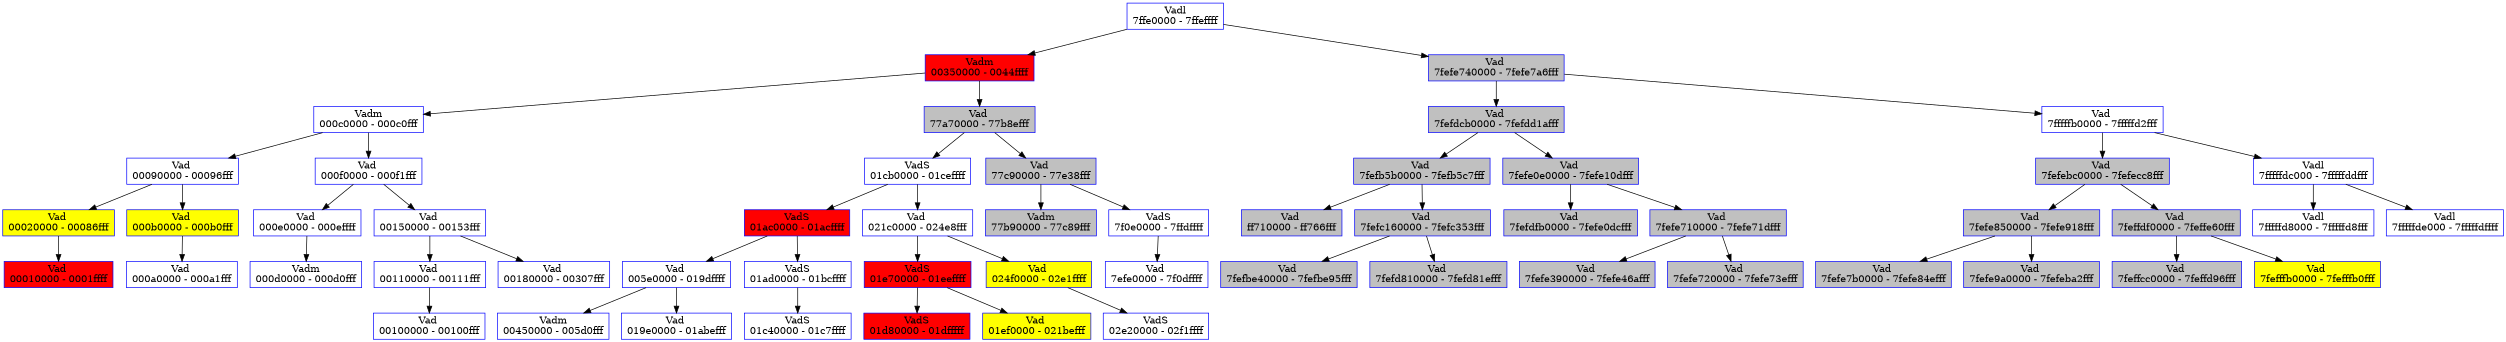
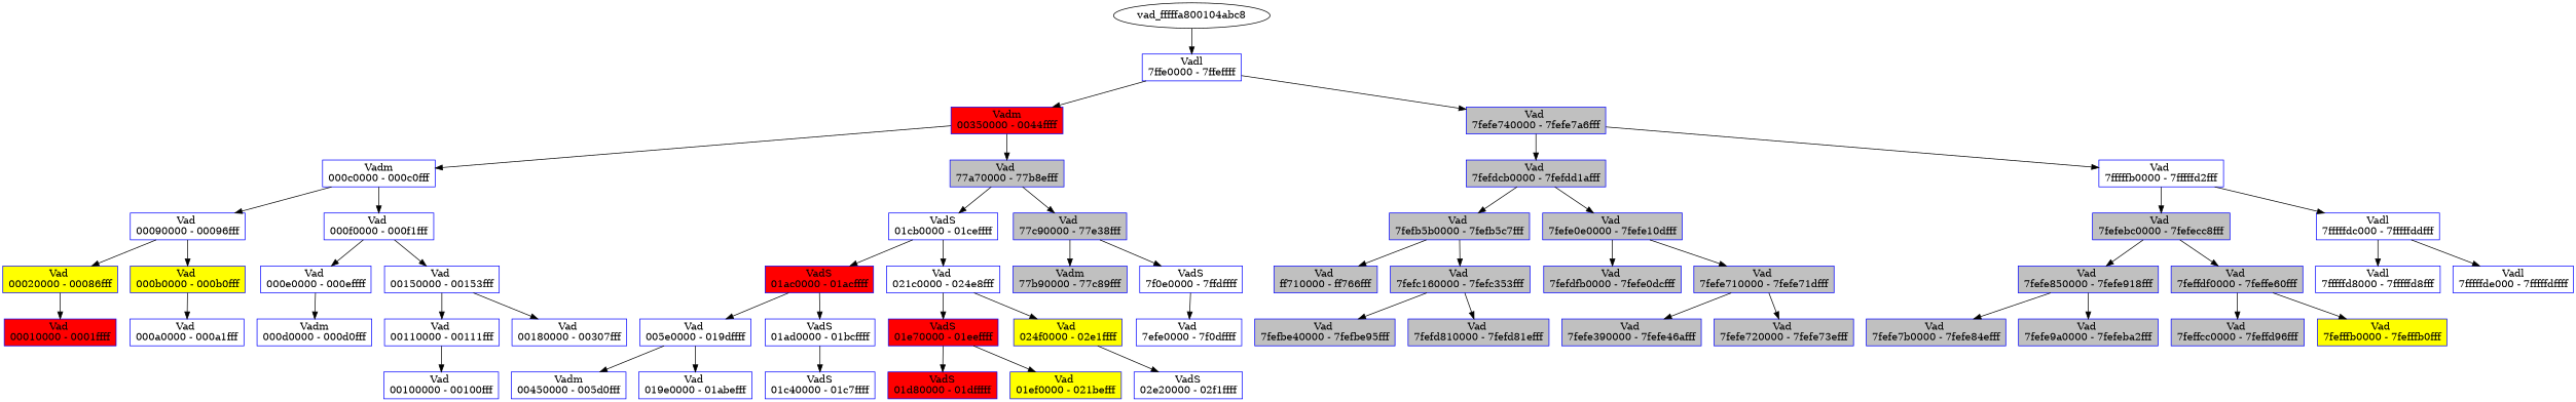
  digraph {
    rankdir=TB
    node [color=blue fillcolor=white shape=record style=filled]
    n1 [label="{ Vadl\n7ffe0000 - 7ffeffff }"]
+   vad_fffffa800104abc8 [color="" fillcolor="" shape="" style=""]
    n3 [fillcolor=red label="{ Vadm\n00350000 - 0044ffff }"]
    n4 [fillcolor=gray label="{ Vad \n7fefe740000 - 7fefe7a6fff }"]
    n5 [label="{ Vadm\n000c0000 - 000c0fff }"]
    n6 [fillcolor=gray label="{ Vad \n77a70000 - 77b8efff }"]
    n7 [label="{ Vad \n00090000 - 00096fff }"]
    n8 [label="{ Vad \n000f0000 - 000f1fff }"]
    n9 [fillcolor=yellow label="{ Vad \n00020000 - 00086fff }"]
    n10 [fillcolor=yellow label="{ Vad \n000b0000 - 000b0fff }"]
    n11 [fillcolor=red label="{ Vad \n00010000 - 0001ffff }"]
    n12 [label="{ Vad \n000a0000 - 000a1fff }"]
    n13 [label="{ Vad \n000e0000 - 000effff }"]
    n14 [label="{ Vad \n00150000 - 00153fff }"]
    n15 [label="{ Vadm\n000d0000 - 000d0fff }"]
    n16 [label="{ Vad \n00110000 - 00111fff }"]
    n17 [label="{ Vad \n00180000 - 00307fff }"]
    n18 [label="{ Vad \n00100000 - 00100fff }"]
    n19 [label="{ VadS\n01cb0000 - 01ceffff }"]
    n20 [fillcolor=gray label="{ Vad \n77c90000 - 77e38fff }"]
    n21 [fillcolor=red label="{ VadS\n01ac0000 - 01acffff }"]
    n22 [label="{ Vad \n021c0000 - 024e8fff }"]
    n23 [label="{ Vad \n005e0000 - 019dffff }"]
    n24 [label="{ VadS\n01ad0000 - 01bcffff }"]
    n25 [label="{ Vadm\n00450000 - 005d0fff }"]
    n26 [label="{ Vad \n019e0000 - 01abefff }"]
    n27 [label="{ VadS\n01c40000 - 01c7ffff }"]
    n28 [fillcolor=red label="{ VadS\n01e70000 - 01eeffff }"]
    n29 [fillcolor=yellow label="{ Vad \n024f0000 - 02e1ffff }"]
    n30 [fillcolor=red label="{ VadS\n01d80000 - 01dfffff }"]
    n31 [fillcolor=yellow label="{ Vad \n01ef0000 - 021befff }"]
    n32 [label="{ VadS\n02e20000 - 02f1ffff }"]
    n33 [fillcolor=gray label="{ Vadm\n77b90000 - 77c89fff }"]
    n34 [label="{ VadS\n7f0e0000 - 7ffdffff }"]
    n35 [label="{ Vad \n7efe0000 - 7f0dffff }"]
    n36 [fillcolor=gray label="{ Vad \n7fefdcb0000 - 7fefdd1afff }"]
    n37 [label="{ Vad \n7fffffb0000 - 7fffffd2fff }"]
    n38 [fillcolor=gray label="{ Vad \n7fefb5b0000 - 7fefb5c7fff }"]
    n39 [fillcolor=gray label="{ Vad \n7fefe0e0000 - 7fefe10dfff }"]
    n40 [fillcolor=gray label="{ Vad \nff710000 - ff766fff }"]
    n41 [fillcolor=gray label="{ Vad \n7fefc160000 - 7fefc353fff }"]
    n42 [fillcolor=gray label="{ Vad \n7fefbe40000 - 7fefbe95fff }"]
    n43 [fillcolor=gray label="{ Vad \n7fefd810000 - 7fefd81efff }"]
    n44 [fillcolor=gray label="{ Vad \n7fefdfb0000 - 7fefe0dcfff }"]
    n45 [fillcolor=gray label="{ Vad \n7fefe710000 - 7fefe71dfff }"]
    n46 [fillcolor=gray label="{ Vad \n7fefe390000 - 7fefe46afff }"]
    n47 [fillcolor=gray label="{ Vad \n7fefe720000 - 7fefe73efff }"]
    n48 [fillcolor=gray label="{ Vad \n7fefebc0000 - 7fefecc8fff }"]
    n49 [label="{ Vadl\n7fffffdc000 - 7fffffddfff }"]
    n50 [fillcolor=gray label="{ Vad \n7fefe850000 - 7fefe918fff }"]
    n51 [fillcolor=gray label="{ Vad \n7feffdf0000 - 7feffe60fff }"]
    n52 [fillcolor=gray label="{ Vad \n7fefe7b0000 - 7fefe84efff }"]
    n53 [fillcolor=gray label="{ Vad \n7fefe9a0000 - 7fefeba2fff }"]
    n54 [fillcolor=gray label="{ Vad \n7feffcc0000 - 7feffd96fff }"]
    n55 [fillcolor=yellow label="{ Vad \n7fefffb0000 - 7fefffb0fff }"]
    n56 [label="{ Vadl\n7fffffd8000 - 7fffffd8fff }"]
    n57 [label="{ Vadl\n7fffffde000 - 7fffffdffff }"]
    n1 -> n3
    n1 -> n4
+   vad_fffffa800104abc8 -> n1
    n3 -> n5
    n3 -> n6
    n4 -> n36
    n4 -> n37
    n5 -> n7
    n5 -> n8
    n6 -> n19
    n6 -> n20
    n7 -> n9
    n7 -> n10
    n8 -> n13
    n8 -> n14
    n9 -> n11
    n10 -> n12
    n13 -> n15
    n14 -> n16
    n14 -> n17
    n16 -> n18
    n19 -> n21
    n19 -> n22
    n20 -> n33
    n20 -> n34
    n21 -> n23
    n21 -> n24
    n22 -> n28
    n22 -> n29
    n23 -> n25
    n23 -> n26
    n24 -> n27
    n28 -> n30
    n28 -> n31
    n29 -> n32
    n34 -> n35
    n36 -> n38
    n36 -> n39
    n37 -> n48
    n37 -> n49
    n38 -> n40
    n38 -> n41
    n39 -> n44
    n39 -> n45
    n41 -> n42
    n41 -> n43
    n45 -> n46
    n45 -> n47
    n48 -> n50
    n48 -> n51
    n49 -> n56
    n49 -> n57
    n50 -> n52
    n50 -> n53
    n51 -> n54
    n51 -> n55
  }
